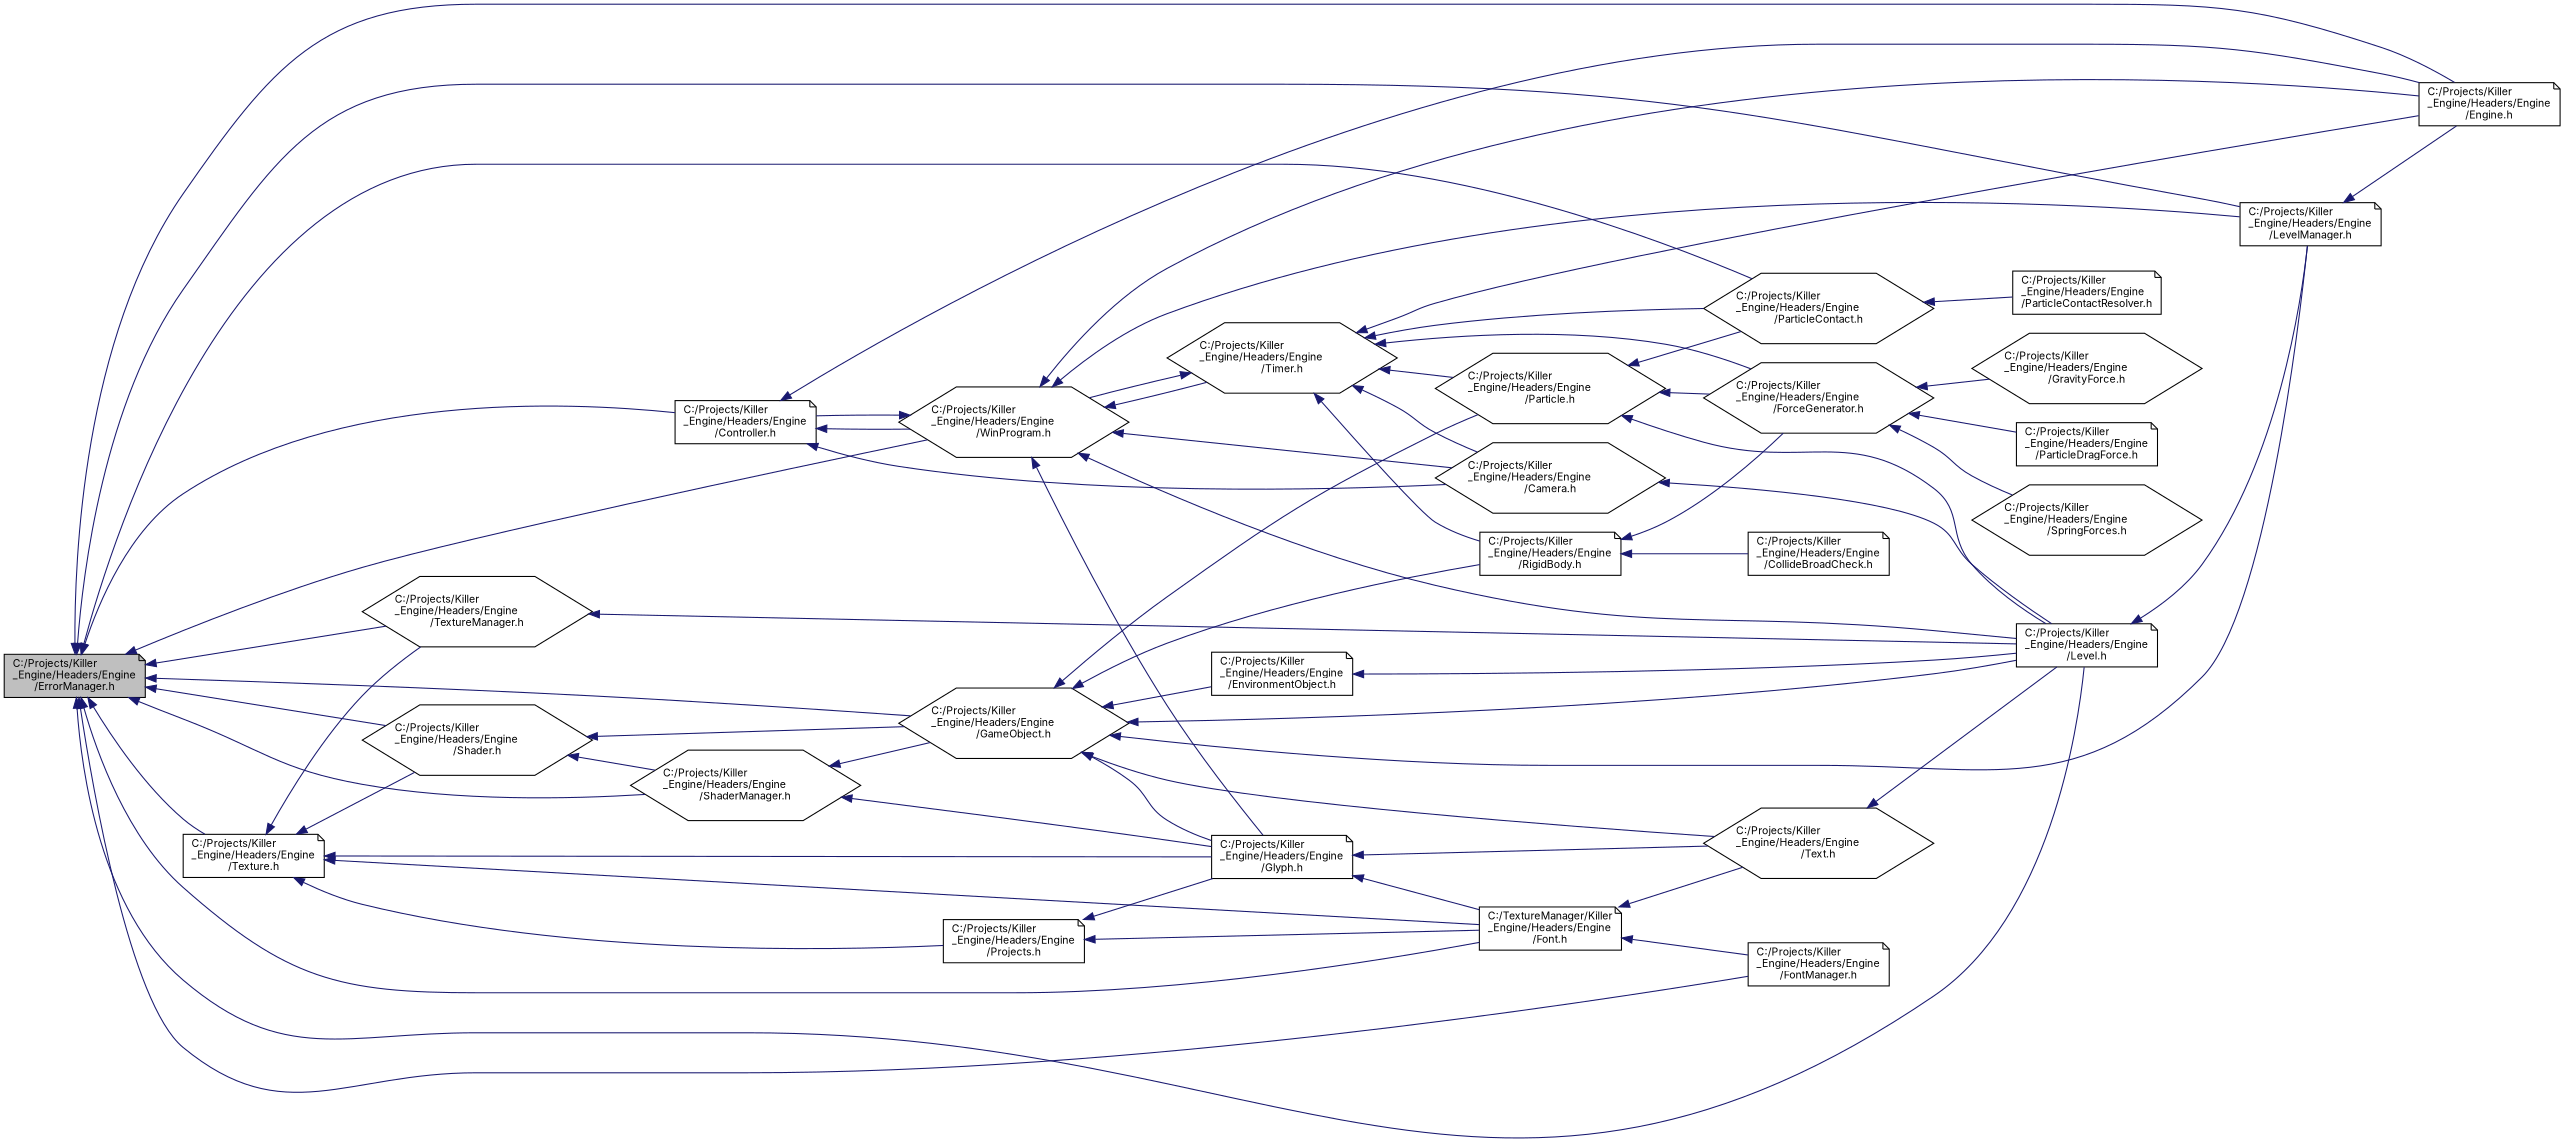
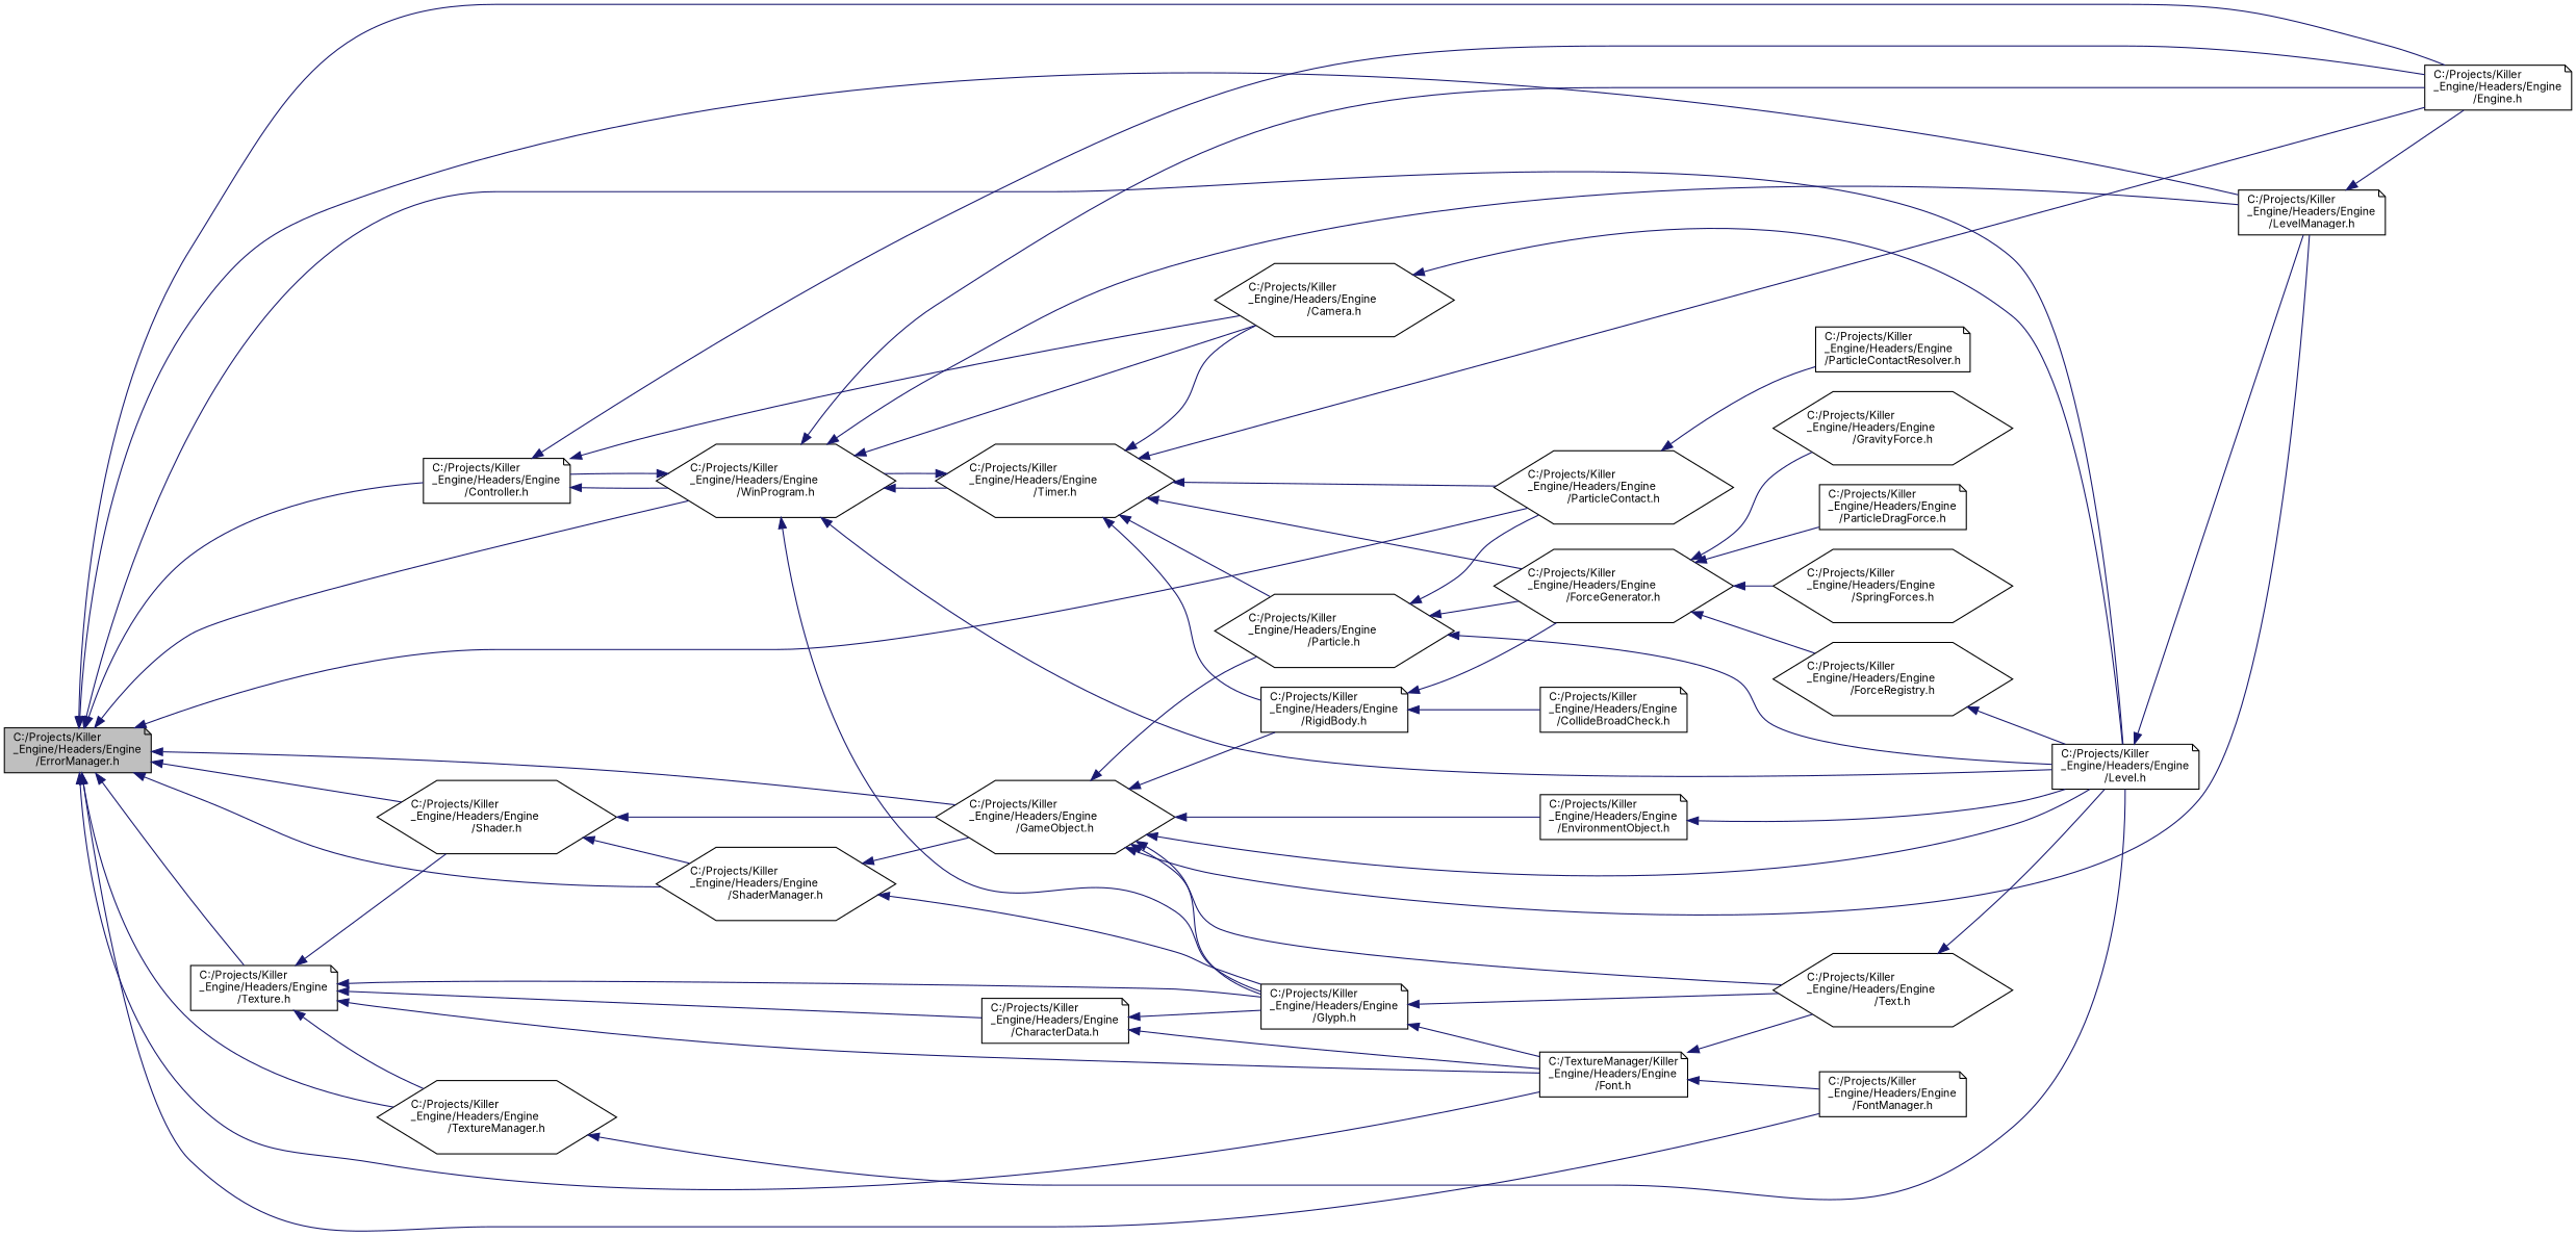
  digraph {
    fontname=Inter
    rankdir=LR
    node [color=black fillcolor=white fontname=Inter fontsize=10 shape=note style=filled]
    edge [color=midnightblue dir=back fontname=Inter fontsize=10 labelfontname=Helvetica labelfontsize=10 style=solid]
    n1 [fillcolor=grey75 fontcolor=black height=0.2 label="C:/Projects/Killer\l_Engine/Headers/Engine\l/ErrorManager.h" width=0.4]
    n2 [height=0.2 label="C:/Projects/Killer\l_Engine/Headers/Engine\l/Controller.h" width=0.4]
    n3 [height=0.2 label="C:/Projects/Killer\l_Engine/Headers/Engine\l/Level.h" width=0.4]
    n4 [height=0.2 label="C:/Projects/Killer\l_Engine/Headers/Engine\l/LevelManager.h" width=0.4]
    n5 [height=0.2 label="C:/Projects/Killer\l_Engine/Headers/Engine\l/Engine.h" width=0.4]
    n6 [height=0.2 label="C:/Projects/Killer\l_Engine/Headers/Engine\l/WinProgram.h" shape=hexagon width=0.4]
    n7 [height=0.2 label="C:/TextureManager/Killer\l_Engine/Headers/Engine\l/Font.h" width=0.4]
    n8 [height=0.2 label="C:/Projects/Killer\l_Engine/Headers/Engine\l/FontManager.h" width=0.4]
    n9 [height=0.2 label="C:/Projects/Killer\l_Engine/Headers/Engine\l/ParticleContact.h" shape=hexagon width=0.4]
    n10 [height=0.2 label="C:/Projects/Killer\l_Engine/Headers/Engine\l/GameObject.h" shape=hexagon width=0.4]
    n11 [height=0.2 label="C:/Projects/Killer\l_Engine/Headers/Engine\l/Shader.h" shape=hexagon width=0.4]
    n12 [height=0.2 label="C:/Projects/Killer\l_Engine/Headers/Engine\l/ShaderManager.h" shape=hexagon width=0.4]
    n13 [height=0.2 label="C:/Projects/Killer\l_Engine/Headers/Engine\l/Texture.h" width=0.4]
    n14 [height=0.2 label="C:/Projects/Killer\l_Engine/Headers/Engine\l/TextureManager.h" shape=hexagon width=0.4]
    n15 [height=0.2 label="C:/Projects/Killer\l_Engine/Headers/Engine\l/Camera.h" shape=hexagon width=0.4]
    n16 [height=0.2 label="C:/Projects/Killer\l_Engine/Headers/Engine\l/Glyph.h" width=0.4]
    n17 [height=0.2 label="C:/Projects/Killer\l_Engine/Headers/Engine\l/Timer.h" shape=hexagon width=0.4]
    n18 [height=0.2 label="C:/Projects/Killer\l_Engine/Headers/Engine\l/Text.h" shape=hexagon width=0.4]
    n19 [height=0.2 label="C:/Projects/Killer\l_Engine/Headers/Engine\l/ParticleContactResolver.h" width=0.4]
    n20 [height=0.2 label="C:/Projects/Killer\l_Engine/Headers/Engine\l/Particle.h" shape=hexagon width=0.4]
    n21 [height=0.2 label="C:/Projects/Killer\l_Engine/Headers/Engine\l/RigidBody.h" width=0.4]
    n22 [height=0.2 label="C:/Projects/Killer\l_Engine/Headers/Engine\l/EnvironmentObject.h" width=0.4]
-   n23 [height=0.2 label="C:/Projects/Killer\l_Engine/Headers/Engine\l/Projects.h" width=0.4]
+   n23 [height=0.2 label="C:/Projects/Killer\l_Engine/Headers/Engine\l/CharacterData.h" width=0.4]
    n24 [height=0.2 label="C:/Projects/Killer\l_Engine/Headers/Engine\l/ForceGenerator.h" shape=hexagon width=0.4]
+   n25 [height=0.2 label="C:/Projects/Killer\l_Engine/Headers/Engine\l/ForceRegistry.h" shape=hexagon width=0.4]
    n26 [height=0.2 label="C:/Projects/Killer\l_Engine/Headers/Engine\l/GravityForce.h" shape=hexagon width=0.4]
    n27 [height=0.2 label="C:/Projects/Killer\l_Engine/Headers/Engine\l/ParticleDragForce.h" width=0.4]
    n28 [height=0.2 label="C:/Projects/Killer\l_Engine/Headers/Engine\l/SpringForces.h" shape=hexagon width=0.4]
    n29 [height=0.2 label="C:/Projects/Killer\l_Engine/Headers/Engine\l/CollideBroadCheck.h" width=0.4]
    n1 -> n2
    n1 -> n3
    n1 -> n4
    n1 -> n5
    n1 -> n6
    n1 -> n7
    n1 -> n8
    n1 -> n9
    n1 -> n10
    n1 -> n11
    n1 -> n12
    n1 -> n13
    n1 -> n14
    n2 -> n5
    n2 -> n6
    n2 -> n15
    n3 -> n4
    n4 -> n5
    n6 -> n2
    n6 -> n3
    n6 -> n4
    n6 -> n5
    n6 -> n15
    n6 -> n16
    n6 -> n17
    n7 -> n8
    n7 -> n18
    n9 -> n19
    n10 -> n3
    n10 -> n4
    n10 -> n16
    n10 -> n18
    n10 -> n20
    n10 -> n21
    n10 -> n22
    n11 -> n10
    n11 -> n12
    n12 -> n10
    n12 -> n16
    n13 -> n7
    n13 -> n11
    n13 -> n14
    n13 -> n16
    n13 -> n23
    n14 -> n3
    n15 -> n3
    n16 -> n7
    n16 -> n18
    n17 -> n5
    n17 -> n6
    n17 -> n9
    n17 -> n15
    n17 -> n20
    n17 -> n21
    n17 -> n24
    n18 -> n3
    n20 -> n3
    n20 -> n9
    n20 -> n24
    n21 -> n24
    n21 -> n29
    n22 -> n3
    n23 -> n7
    n23 -> n16
+   n24 -> n25
    n24 -> n26
    n24 -> n27
    n24 -> n28
+   n25 -> n3
  }
